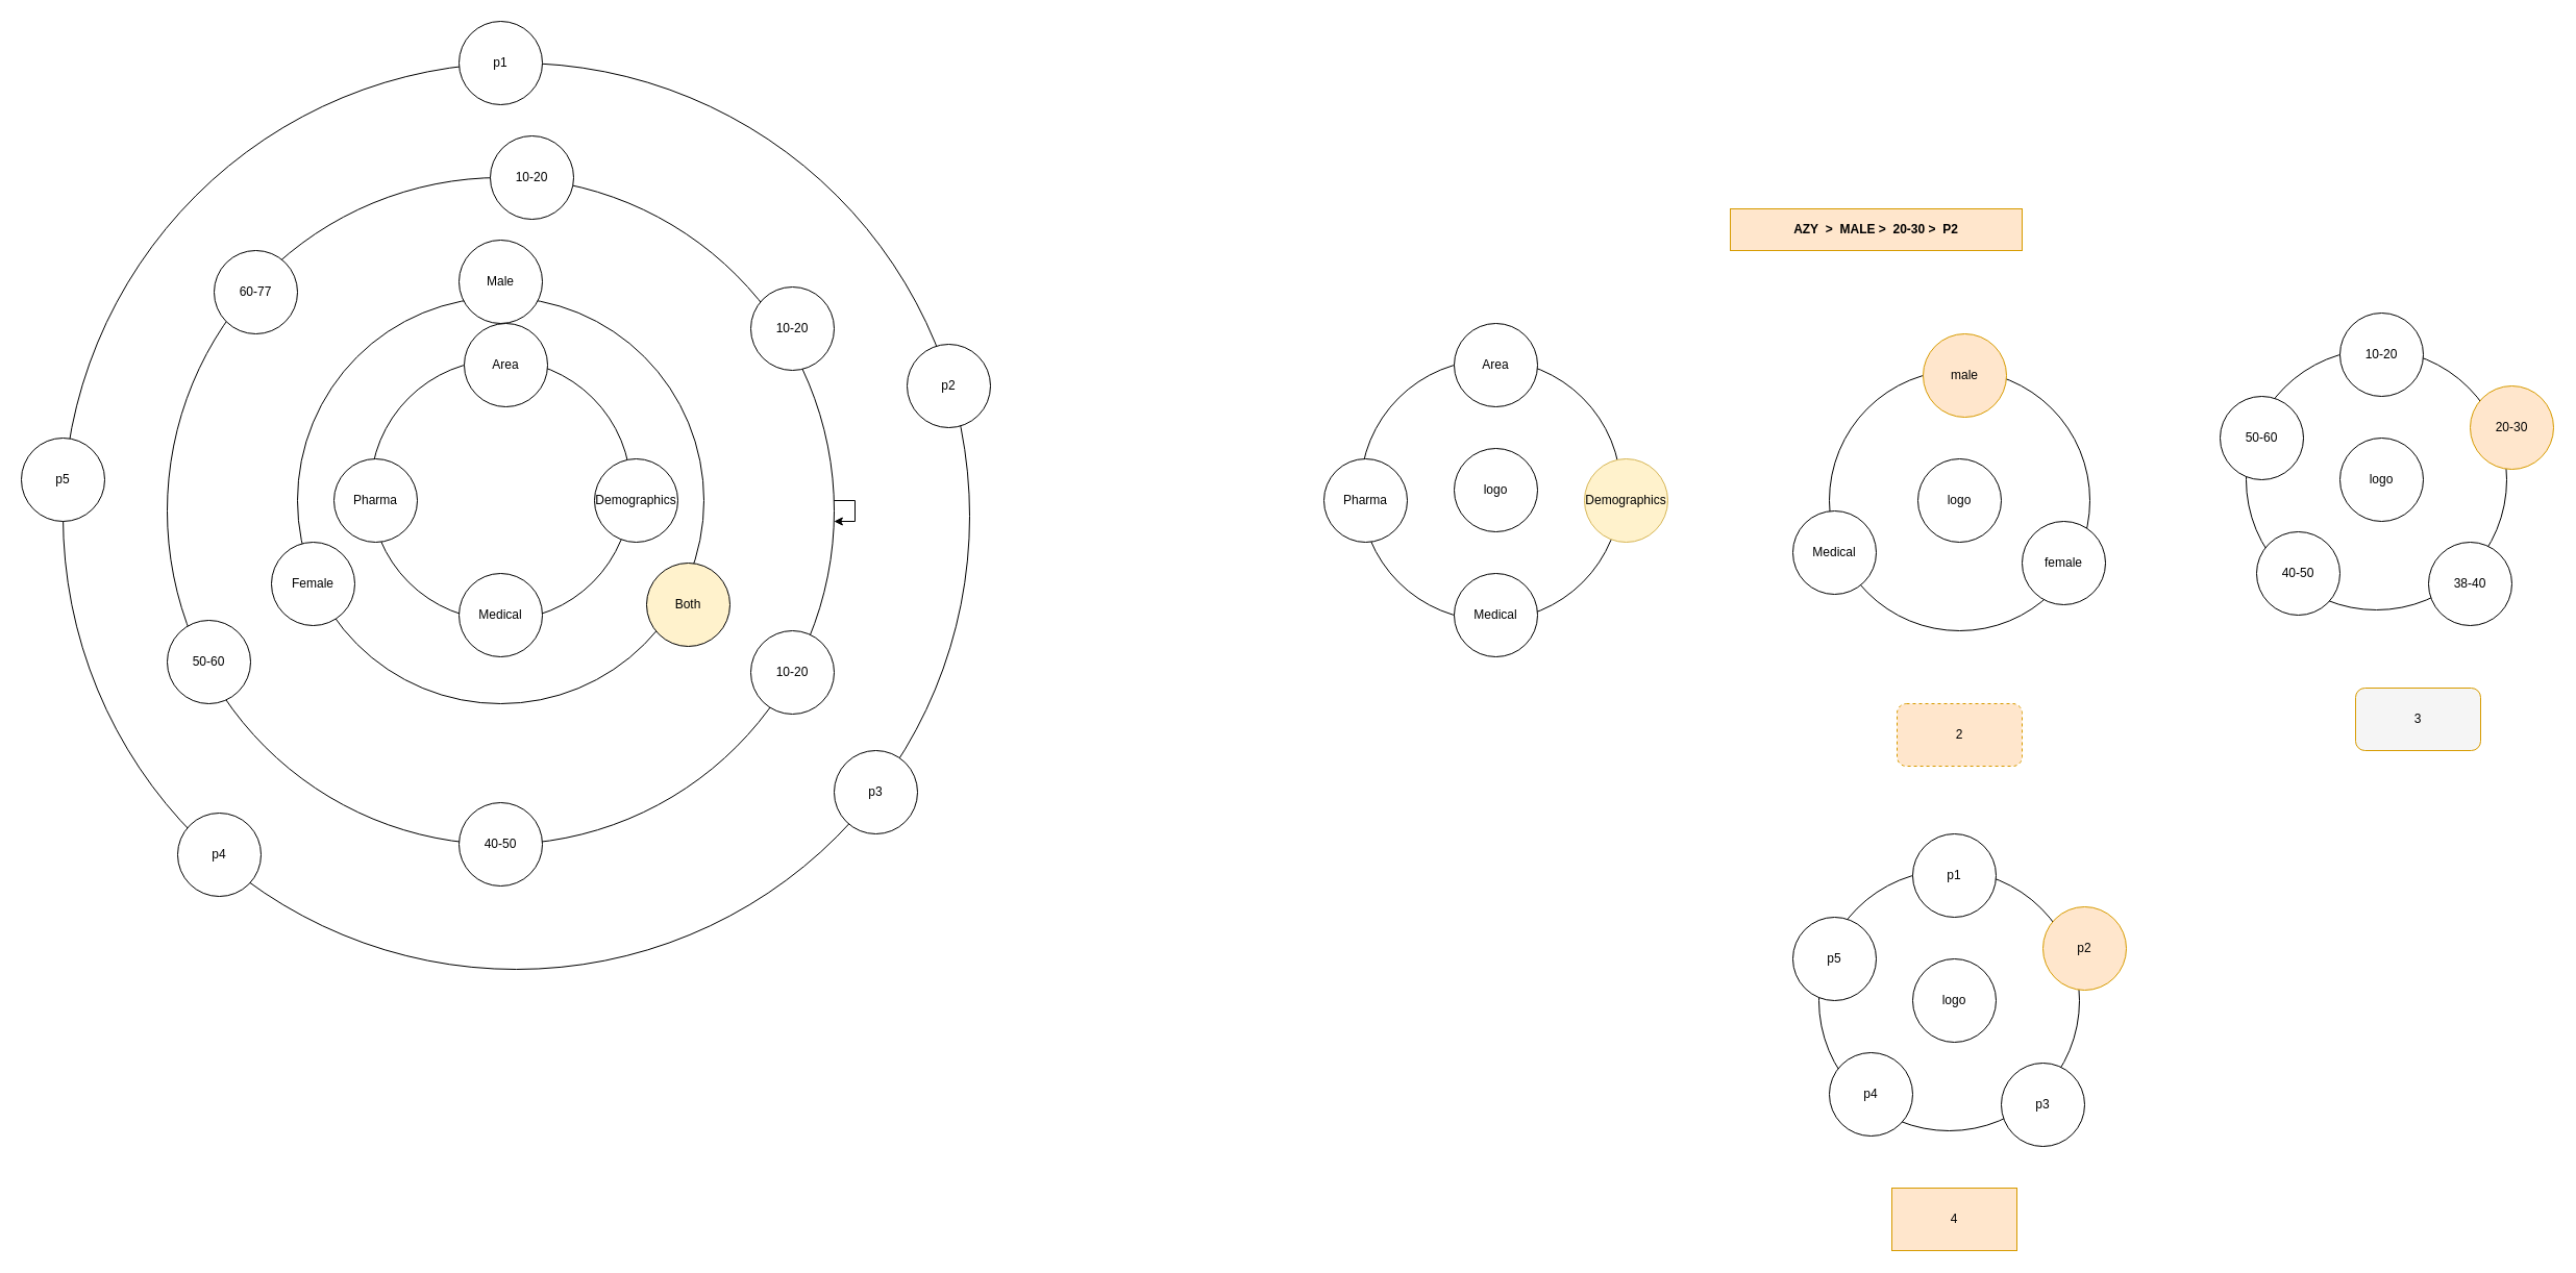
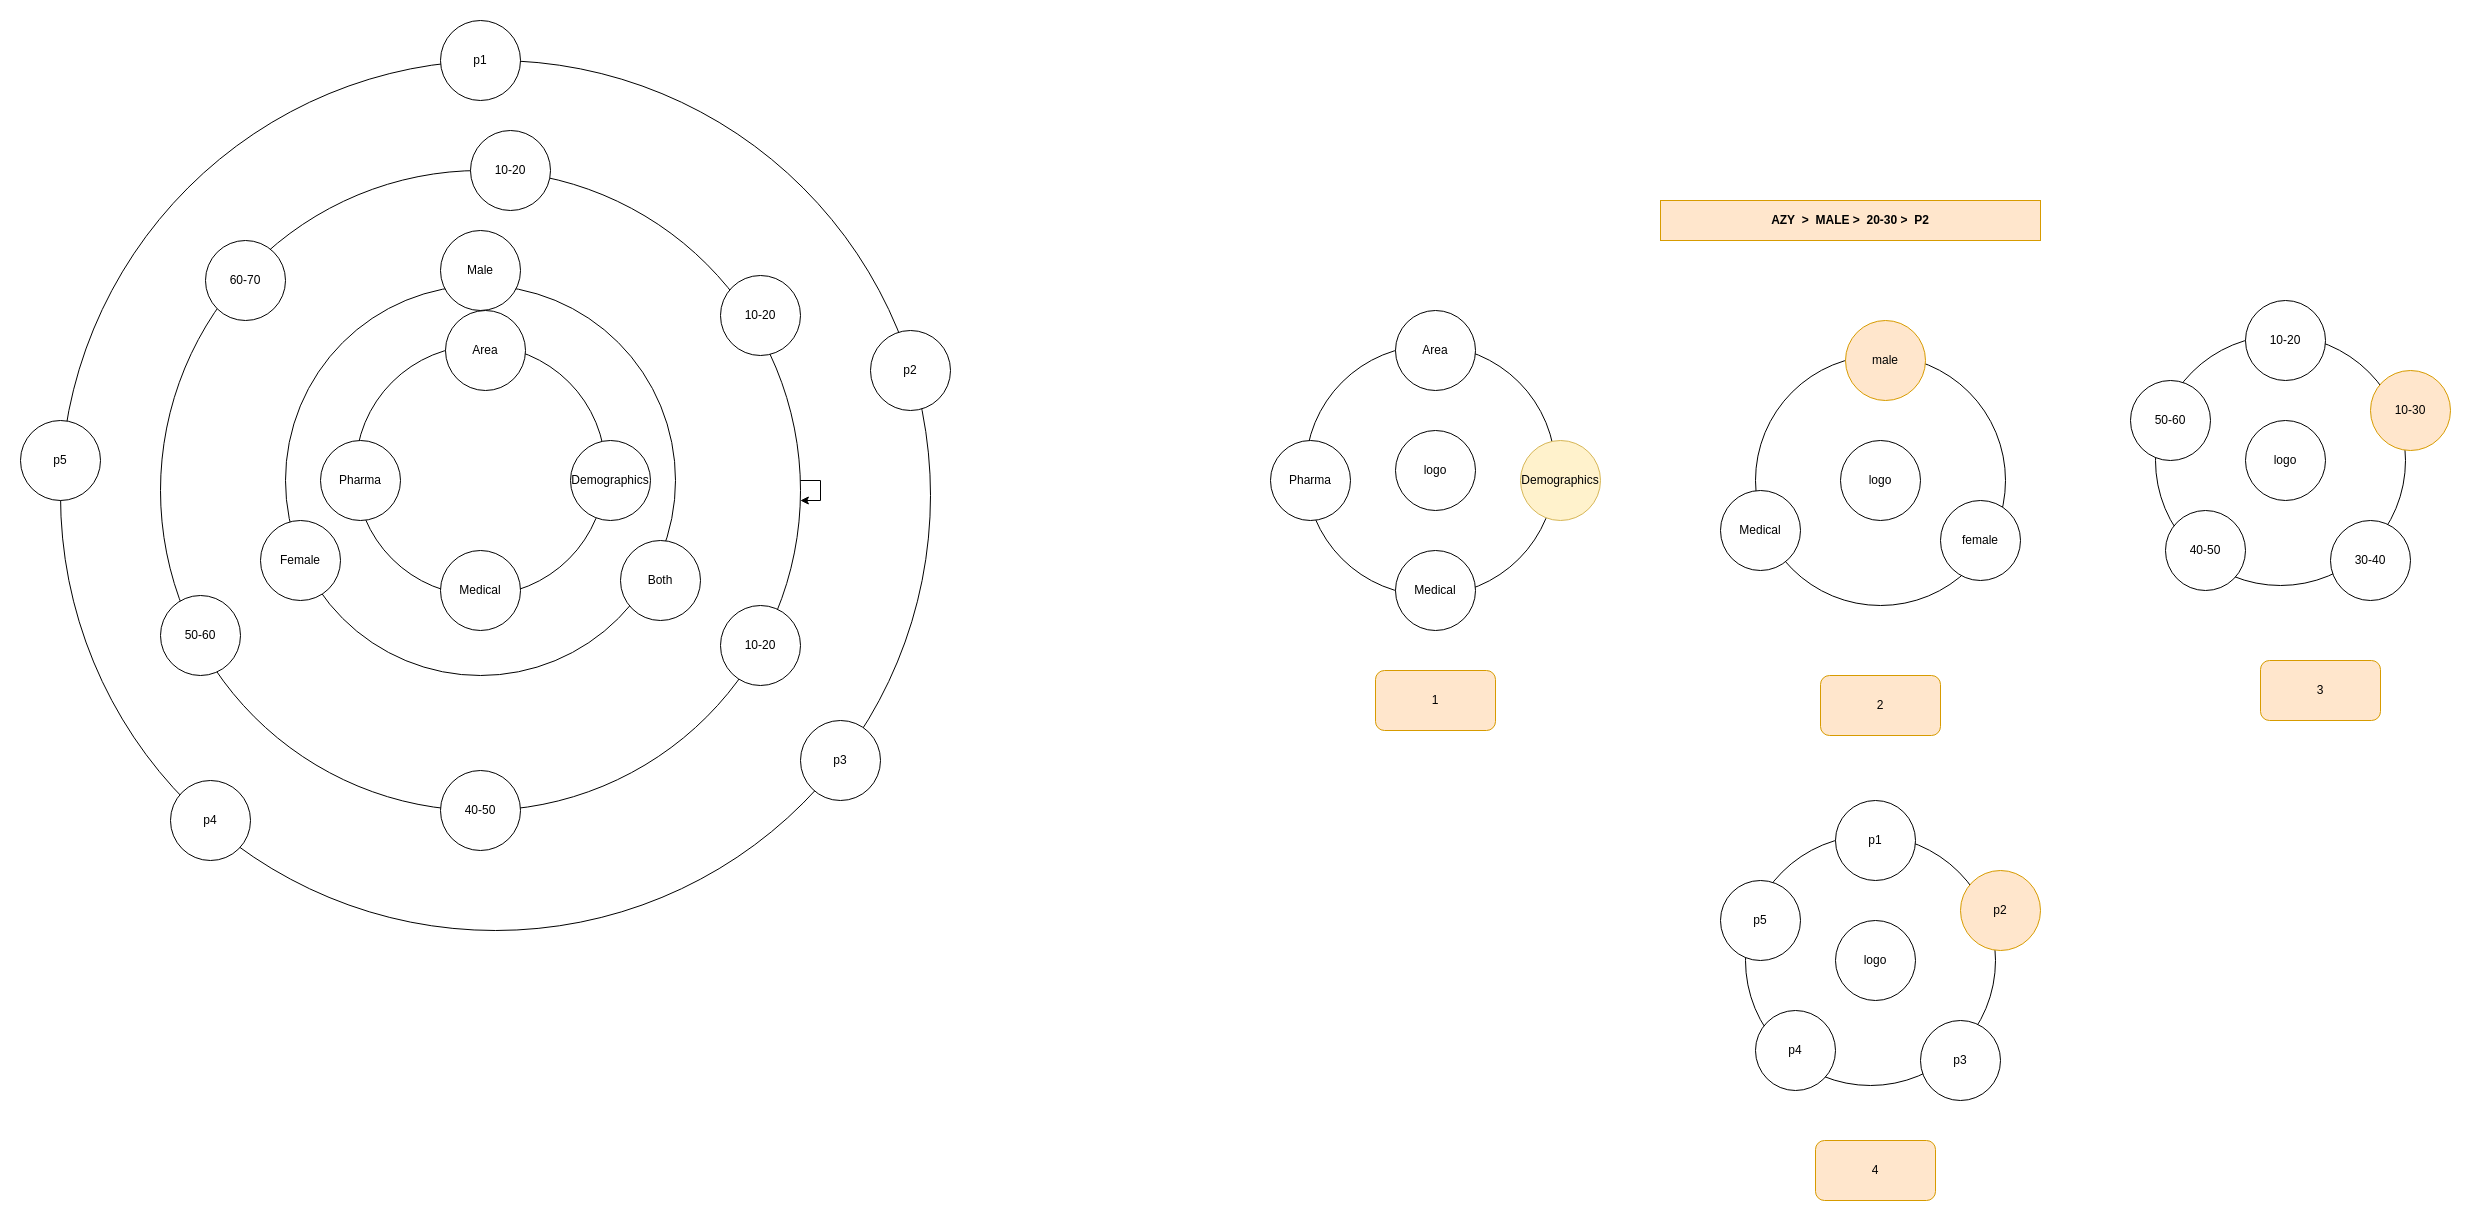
  <mxCell id="0" />
  <mxCell id="1" parent="0" />
  <mxCell id="2" value="" style="ellipse;whiteSpace=wrap;html=1;aspect=fixed;verticalAlign=top;" vertex="1" parent="1"><mxGeometry y="60" width="870" height="870" as="geometry" x="60" /></mxCell>
  <mxCell id="3" value="" style="ellipse;whiteSpace=wrap;html=1;aspect=fixed;verticalAlign=top;" vertex="1" parent="1"><mxGeometry x="160" y="170" width="640" height="640" as="geometry" /></mxCell>
  <mxCell id="4" value="" style="ellipse;whiteSpace=wrap;html=1;aspect=fixed;verticalAlign=top;" vertex="1" parent="1"><mxGeometry x="285" y="285" width="390" height="390" as="geometry" /></mxCell>
  <mxCell id="5" value="Logo" style="ellipse;whiteSpace=wrap;html=1;aspect=fixed;" vertex="1" parent="1"><mxGeometry x="445" y="440" width="80" height="80" as="geometry" /></mxCell>
  <mxCell id="6" value="Female" style="ellipse;whiteSpace=wrap;html=1;aspect=fixed;" vertex="1" parent="1"><mxGeometry x="260" y="520" width="80" height="80" as="geometry" /></mxCell>
  <mxCell id="7" value="Male" style="ellipse;whiteSpace=wrap;html=1;aspect=fixed;" vertex="1" parent="1"><mxGeometry x="440" y="230" width="80" height="80" as="geometry" /></mxCell>
- <mxCell id="8" value="Both" style="ellipse;whiteSpace=wrap;html=1;aspect=fixed;fillColor=#fff2cc;" vertex="1" parent="1"><mxGeometry x="620" y="540" width="80" height="80" as="geometry" /></mxCell>
+ <mxCell id="8" value="Both" style="ellipse;whiteSpace=wrap;html=1;aspect=fixed;" vertex="1" parent="1"><mxGeometry x="620" y="540" width="80" height="80" as="geometry" /></mxCell>
  <mxCell id="9" style="edgeStyle=orthogonalEdgeStyle;rounded=0;orthogonalLoop=1;jettySize=auto;html=1;" edge="1" parent="1" source="3" target="3"><mxGeometry relative="1" as="geometry" /></mxCell>
  <mxCell id="10" value="10-20" style="ellipse;whiteSpace=wrap;html=1;aspect=fixed;" vertex="1" parent="1"><mxGeometry x="720" y="275" width="80" height="80" as="geometry" /></mxCell>
  <mxCell id="11" value="10-20" style="ellipse;whiteSpace=wrap;html=1;aspect=fixed;" vertex="1" parent="1"><mxGeometry x="470" y="130" width="80" height="80" as="geometry" /></mxCell>
  <mxCell id="12" value="40-50" style="ellipse;whiteSpace=wrap;html=1;aspect=fixed;" vertex="1" parent="1"><mxGeometry x="440" y="770" width="80" height="80" as="geometry" /></mxCell>
  <mxCell id="13" value="50-60" style="ellipse;whiteSpace=wrap;html=1;aspect=fixed;" vertex="1" parent="1"><mxGeometry x="160" y="595" width="80" height="80" as="geometry" /></mxCell>
- <mxCell id="14" value="60-77" style="ellipse;whiteSpace=wrap;html=1;aspect=fixed;" vertex="1" parent="1"><mxGeometry x="205" y="240" width="80" height="80" as="geometry" /></mxCell>
+ <mxCell id="14" value="60-70" style="ellipse;whiteSpace=wrap;html=1;aspect=fixed;" vertex="1" parent="1"><mxGeometry x="205" y="240" width="80" height="80" as="geometry" /></mxCell>
  <mxCell id="15" value="10-20" style="ellipse;whiteSpace=wrap;html=1;aspect=fixed;" vertex="1" parent="1"><mxGeometry x="720" y="605" width="80" height="80" as="geometry" /></mxCell>
  <mxCell id="16" value="p5" style="ellipse;whiteSpace=wrap;html=1;aspect=fixed;" vertex="1" parent="1"><mxGeometry x="20" y="420" width="80" height="80" as="geometry" /></mxCell>
  <mxCell id="17" value="p4" style="ellipse;whiteSpace=wrap;html=1;aspect=fixed;" vertex="1" parent="1"><mxGeometry x="170" y="780" width="80" height="80" as="geometry" /></mxCell>
  <mxCell id="18" value="p2" style="ellipse;whiteSpace=wrap;html=1;aspect=fixed;" vertex="1" parent="1"><mxGeometry x="870" y="330" width="80" height="80" as="geometry" /></mxCell>
  <mxCell id="19" value="p1" style="ellipse;whiteSpace=wrap;html=1;aspect=fixed;" vertex="1" parent="1"><mxGeometry x="440" y="20" width="80" height="80" as="geometry" /></mxCell>
  <mxCell id="20" value="p3" style="ellipse;whiteSpace=wrap;html=1;aspect=fixed;" vertex="1" parent="1"><mxGeometry x="800" y="720" width="80" height="80" as="geometry" /></mxCell>
- <mxCell id="21" value="AZY&amp;nbsp; &amp;gt;&amp;nbsp; MALE &amp;gt;&amp;nbsp; 20-30 &amp;gt;&amp;nbsp; P2" style="text;html=1;align=center;verticalAlign=middle;whiteSpace=wrap;rounded=0;fontStyle=1;fillColor=#ffe6cc;strokeColor=#d79b00;" vertex="1" parent="1"><mxGeometry x="1660" y="200" width="280" height="40" as="geometry" /></mxCell>
+ <mxCell id="21" value="AZY&amp;nbsp; &amp;gt;&amp;nbsp; MALE &amp;gt;&amp;nbsp; 20-30 &amp;gt;&amp;nbsp; P2" style="text;html=1;align=center;verticalAlign=middle;whiteSpace=wrap;rounded=0;fontStyle=1;fillColor=#ffe6cc;strokeColor=#d79b00;" vertex="1" parent="1"><mxGeometry x="1660" y="200" width="380" height="40" as="geometry" /></mxCell>
  <mxCell id="22" value="" style="group" vertex="1" connectable="0" parent="1"><mxGeometry x="320" y="310" width="330" height="285" as="geometry" /></mxCell>
  <mxCell id="23" value="" style="ellipse;whiteSpace=wrap;html=1;aspect=fixed;verticalAlign=top;" vertex="1" parent="22"><mxGeometry x="35" y="35" width="250" height="250" as="geometry" /></mxCell>
  <mxCell id="24" value="Area" style="ellipse;whiteSpace=wrap;html=1;aspect=fixed;" vertex="1" parent="22"><mxGeometry x="125" width="80" height="80" as="geometry" /></mxCell>
  <mxCell id="25" value="Demographics" style="ellipse;whiteSpace=wrap;html=1;aspect=fixed;" vertex="1" parent="22"><mxGeometry x="250" y="130" width="80" height="80" as="geometry" /></mxCell>
  <mxCell id="26" value="Pharma" style="ellipse;whiteSpace=wrap;html=1;aspect=fixed;" vertex="1" parent="22"><mxGeometry y="130" width="80" height="80" as="geometry" /></mxCell>
  <mxCell id="27" value="" style="group" vertex="1" connectable="0" parent="1"><mxGeometry x="1270" y="310" width="330" height="320" as="geometry" /></mxCell>
  <mxCell id="28" value="" style="ellipse;whiteSpace=wrap;html=1;aspect=fixed;verticalAlign=top;" vertex="1" parent="27"><mxGeometry x="35" y="35" width="250" height="250" as="geometry" /></mxCell>
  <mxCell id="29" value="Area" style="ellipse;whiteSpace=wrap;html=1;aspect=fixed;" vertex="1" parent="27"><mxGeometry x="125" width="80" height="80" as="geometry" /></mxCell>
  <mxCell id="30" value="Demographics" style="ellipse;whiteSpace=wrap;html=1;aspect=fixed;fillColor=#fff2cc;strokeColor=#d6b656;" vertex="1" parent="27"><mxGeometry x="250" y="130" width="80" height="80" as="geometry" /></mxCell>
  <mxCell id="31" value="Pharma" style="ellipse;whiteSpace=wrap;html=1;aspect=fixed;" vertex="1" parent="27"><mxGeometry y="130" width="80" height="80" as="geometry" /></mxCell>
  <mxCell id="32" value="Medical" style="ellipse;whiteSpace=wrap;html=1;aspect=fixed;" vertex="1" parent="27"><mxGeometry x="125" y="240" width="80" height="80" as="geometry" /></mxCell>
  <mxCell id="33" value="logo" style="ellipse;whiteSpace=wrap;html=1;aspect=fixed;" vertex="1" parent="27"><mxGeometry x="125" y="120" width="80" height="80" as="geometry" /></mxCell>
  <mxCell id="34" value="Medical" style="ellipse;whiteSpace=wrap;html=1;aspect=fixed;" vertex="1" parent="1"><mxGeometry x="440" y="550" width="80" height="80" as="geometry" /></mxCell>
  <mxCell id="35" value="" style="group" vertex="1" connectable="0" parent="1"><mxGeometry x="1720" y="320" width="330" height="320" as="geometry" /></mxCell>
  <mxCell id="36" value="" style="ellipse;whiteSpace=wrap;html=1;aspect=fixed;verticalAlign=top;" vertex="1" parent="35"><mxGeometry x="35" y="35" width="250" height="250" as="geometry" /></mxCell>
  <mxCell id="37" value="male" style="ellipse;whiteSpace=wrap;html=1;aspect=fixed;fillColor=#ffe6cc;strokeColor=#d79b00;" vertex="1" parent="35"><mxGeometry x="125" width="80" height="80" as="geometry" /></mxCell>
  <mxCell id="38" value="female" style="ellipse;whiteSpace=wrap;html=1;aspect=fixed;" vertex="1" parent="35"><mxGeometry x="220" y="180" width="80" height="80" as="geometry" /></mxCell>
  <mxCell id="39" value="Medical" style="ellipse;whiteSpace=wrap;html=1;aspect=fixed;" vertex="1" parent="35"><mxGeometry y="170" width="80" height="80" as="geometry" /></mxCell>
  <mxCell id="40" value="logo" style="ellipse;whiteSpace=wrap;html=1;aspect=fixed;" vertex="1" parent="35"><mxGeometry x="120" y="120" width="80" height="80" as="geometry" /></mxCell>
  <mxCell id="41" value="" style="group" vertex="1" connectable="0" parent="1"><mxGeometry x="2120" y="300" width="330" height="320" as="geometry" /></mxCell>
  <mxCell id="42" value="" style="ellipse;whiteSpace=wrap;html=1;aspect=fixed;verticalAlign=top;" vertex="1" parent="41"><mxGeometry x="35" y="35" width="250" height="250" as="geometry" /></mxCell>
  <mxCell id="43" value="10-20" style="ellipse;whiteSpace=wrap;html=1;aspect=fixed;" vertex="1" parent="41"><mxGeometry x="125" width="80" height="80" as="geometry" /></mxCell>
- <mxCell id="44" value="20-30" style="ellipse;whiteSpace=wrap;html=1;aspect=fixed;fillColor=#ffe6cc;strokeColor=#d79b00;" vertex="1" parent="41"><mxGeometry x="250" y="70" width="80" height="80" as="geometry" /></mxCell>
+ <mxCell id="44" value="10-30" style="ellipse;whiteSpace=wrap;html=1;aspect=fixed;fillColor=#ffe6cc;strokeColor=#d79b00;" vertex="1" parent="41"><mxGeometry x="250" y="70" width="80" height="80" as="geometry" /></mxCell>
  <mxCell id="45" value="50-60" style="ellipse;whiteSpace=wrap;html=1;aspect=fixed;" vertex="1" parent="41"><mxGeometry x="10" y="80" width="80" height="80" as="geometry" /></mxCell>
  <mxCell id="46" value="40-50" style="ellipse;whiteSpace=wrap;html=1;aspect=fixed;" vertex="1" parent="41"><mxGeometry x="45" y="210" width="80" height="80" as="geometry" /></mxCell>
  <mxCell id="47" value="logo" style="ellipse;whiteSpace=wrap;html=1;aspect=fixed;" vertex="1" parent="41"><mxGeometry x="125" y="120" width="80" height="80" as="geometry" /></mxCell>
- <mxCell id="48" value="38-40" style="ellipse;whiteSpace=wrap;html=1;aspect=fixed;" vertex="1" parent="41"><mxGeometry x="210" y="220" width="80" height="80" as="geometry" /></mxCell>
+ <mxCell id="48" value="30-40" style="ellipse;whiteSpace=wrap;html=1;aspect=fixed;" vertex="1" parent="41"><mxGeometry x="210" y="220" width="80" height="80" as="geometry" /></mxCell>
  <mxCell id="49" value="" style="group" vertex="1" connectable="0" parent="1"><mxGeometry x="1710" y="800" width="330" height="320" as="geometry" /></mxCell>
  <mxCell id="50" value="" style="ellipse;whiteSpace=wrap;html=1;aspect=fixed;verticalAlign=top;" vertex="1" parent="49"><mxGeometry x="35" y="35" width="250" height="250" as="geometry" /></mxCell>
  <mxCell id="51" value="p1" style="ellipse;whiteSpace=wrap;html=1;aspect=fixed;" vertex="1" parent="49"><mxGeometry x="125" width="80" height="80" as="geometry" /></mxCell>
  <mxCell id="52" value="p2" style="ellipse;whiteSpace=wrap;html=1;aspect=fixed;fillColor=#ffe6cc;strokeColor=#d79b00;" vertex="1" parent="49"><mxGeometry x="250" y="70" width="80" height="80" as="geometry" /></mxCell>
  <mxCell id="53" value="p5" style="ellipse;whiteSpace=wrap;html=1;aspect=fixed;" vertex="1" parent="49"><mxGeometry x="10" y="80" width="80" height="80" as="geometry" /></mxCell>
  <mxCell id="54" value="p4" style="ellipse;whiteSpace=wrap;html=1;aspect=fixed;" vertex="1" parent="49"><mxGeometry x="45" y="210" width="80" height="80" as="geometry" /></mxCell>
  <mxCell id="55" value="logo" style="ellipse;whiteSpace=wrap;html=1;aspect=fixed;" vertex="1" parent="49"><mxGeometry x="125" y="120" width="80" height="80" as="geometry" /></mxCell>
  <mxCell id="56" value="p3" style="ellipse;whiteSpace=wrap;html=1;aspect=fixed;" vertex="1" parent="49"><mxGeometry x="210" y="220" width="80" height="80" as="geometry" /></mxCell>
- <mxCell id="58" value="3" style="rounded=1;whiteSpace=wrap;html=1;fillColor=#f5f5f5;strokeColor=#d79b00;" vertex="1" parent="1"><mxGeometry x="2260" y="660" width="120" height="60" as="geometry" /></mxCell>
- <mxCell id="59" value="2" style="rounded=1;whiteSpace=wrap;html=1;fillColor=#ffe6cc;strokeColor=#d79b00;dashed=1;" vertex="1" parent="1"><mxGeometry x="1820" y="675" width="120" height="60" as="geometry" /></mxCell>
- <mxCell id="60" value="4" style="whiteSpace=wrap;html=1;fillColor=#ffe6cc;strokeColor=#d79b00;rounded=0;" vertex="1" parent="1"><mxGeometry x="1815" y="1140" width="120" height="60" as="geometry" /></mxCell>
+ <mxCell id="57" value="1" style="rounded=1;whiteSpace=wrap;html=1;fillColor=#ffe6cc;strokeColor=#d79b00;" vertex="1" parent="1"><mxGeometry x="1375" y="670" width="120" height="60" as="geometry" /></mxCell>
+ <mxCell id="58" value="3" style="rounded=1;whiteSpace=wrap;html=1;fillColor=#ffe6cc;strokeColor=#d79b00;" vertex="1" parent="1"><mxGeometry x="2260" y="660" width="120" height="60" as="geometry" /></mxCell>
+ <mxCell id="59" value="2" style="rounded=1;whiteSpace=wrap;html=1;fillColor=#ffe6cc;strokeColor=#d79b00;" vertex="1" parent="1"><mxGeometry x="1820" y="675" width="120" height="60" as="geometry" /></mxCell>
+ <mxCell id="60" value="4" style="rounded=1;whiteSpace=wrap;html=1;fillColor=#ffe6cc;strokeColor=#d79b00;" vertex="1" parent="1"><mxGeometry x="1815" y="1140" width="120" height="60" as="geometry" /></mxCell>
